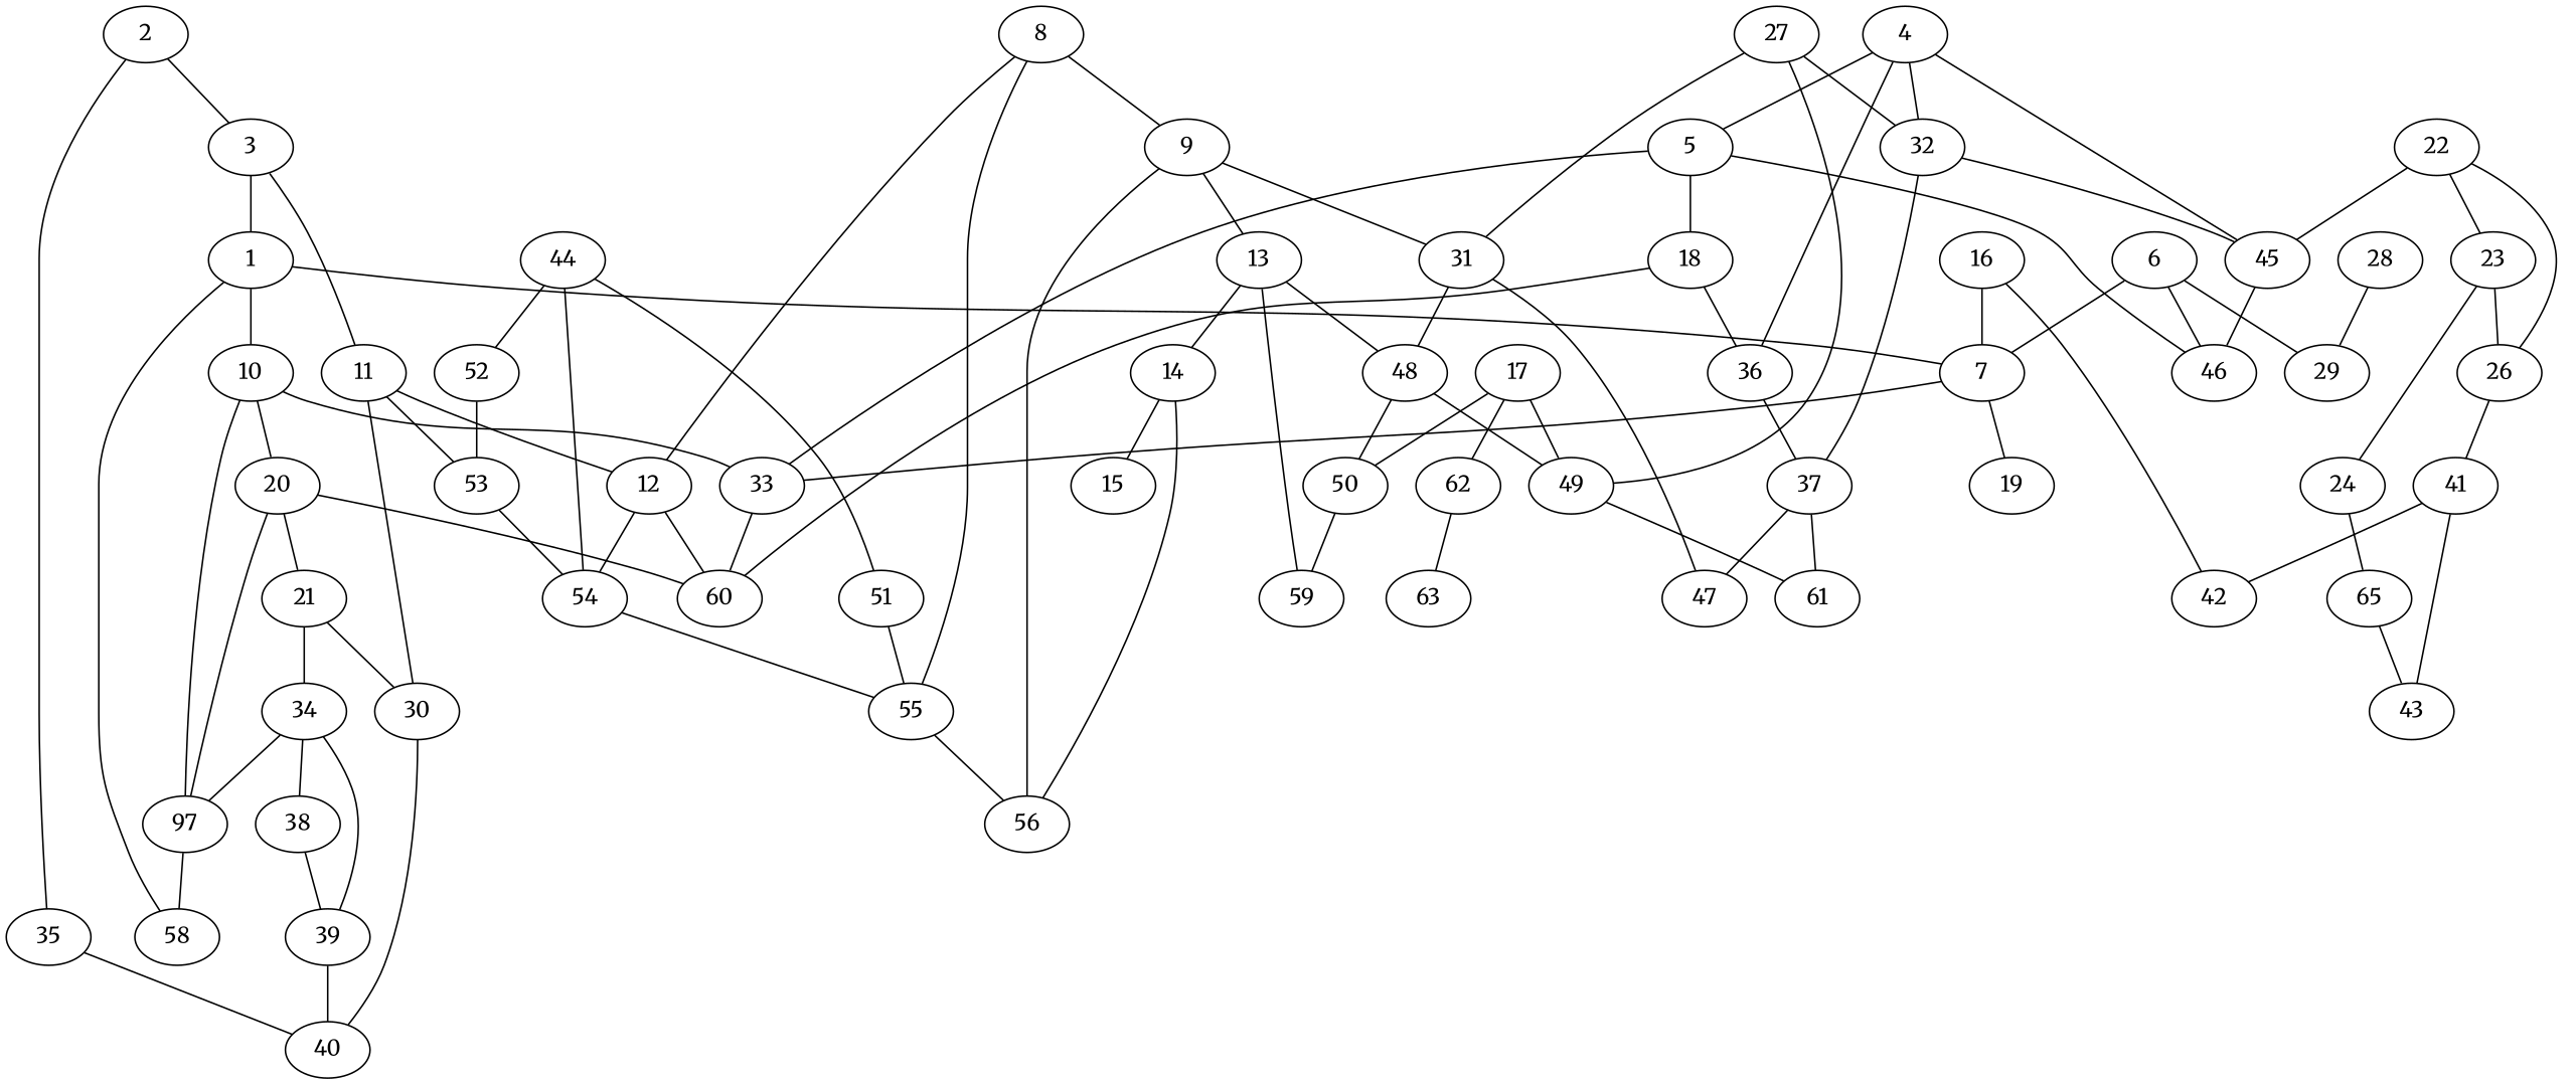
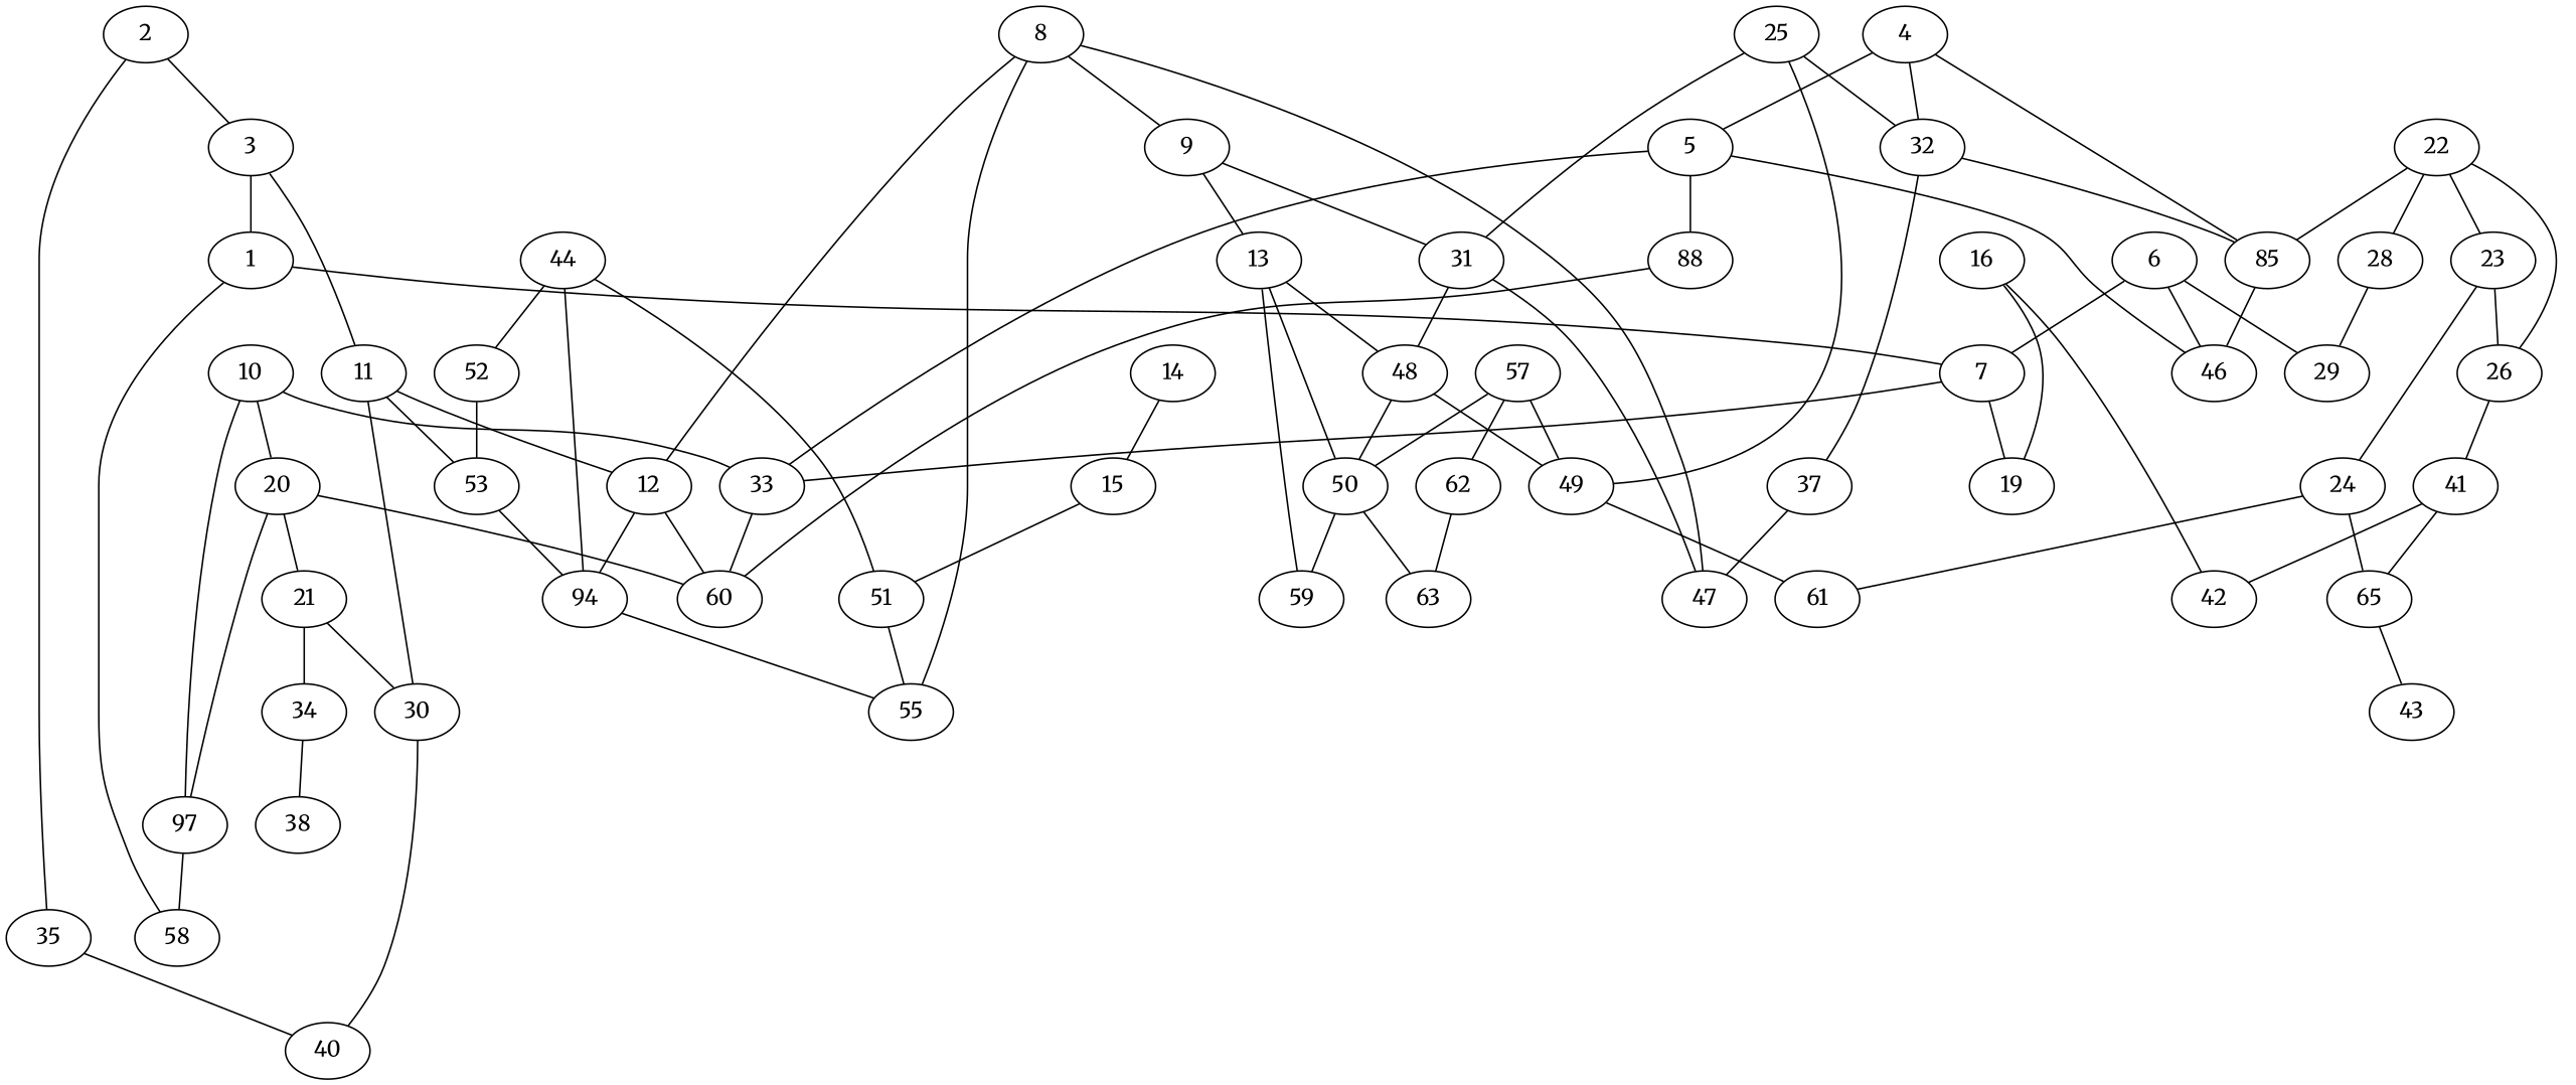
  graph {
    fontname=Merriweather
    node [fontname=Merriweather]
    edge [fontname=Merriweather]
    1
    7
    10
    58
    33
    19
    20
    n8 [label=97]
    60
    21
    2
    3
    35
    11
    40
    12
    30
    53
-   54
+   54 [label=94]
    4
    5
    32
-   36
-   45
-   18
+   45 [label=85]
+   18 [label=88]
    46
    37
    47
    6
    29
    8
    9
    55
    13
    31
-   56
    14
    48
    59
    15
    49
    50
    34
    51
    61
    63
    16
    42
-   17
+   17 [label=57]
    62
    38
-   39
    22
    23
    26
    28
    24
    41
    n59 [label=65]
    43
-   27
+   27 [label=25]
    44
    52
    1 -- 7
-   1 -- 10
    1 -- 58
    7 -- 33
    7 -- 19
    10 -- 33
    10 -- 20
    10 -- n8
    33 -- 60
    20 -- n8
    20 -- 60
    20 -- 21
    n8 -- 58
    21 -- 30
    21 -- 34
    2 -- 3
    2 -- 35
    3 -- 1
    3 -- 11
    35 -- 40
    11 -- 12
    11 -- 30
    11 -- 53
    12 -- 60
    12 -- 54
    30 -- 40
    53 -- 54
    54 -- 55
    4 -- 5
    4 -- 32
-   4 -- 36
    4 -- 45
    5 -- 33
    5 -- 18
    5 -- 46
    32 -- 45
    32 -- 37
-   36 -- 37
    45 -- 46
    18 -- 60
-   18 -- 36
    37 -- 47
    6 -- 7
    6 -- 46
    6 -- 29
    8 -- 12
+   8 -- 47
    8 -- 9
    8 -- 55
    9 -- 13
    9 -- 31
-   9 -- 56
-   55 -- 56
-   13 -- 14
+   13 -- 50
    13 -- 48
    13 -- 59
    31 -- 47
    31 -- 48
-   14 -- 56
    14 -- 15
    48 -- 49
    48 -- 50
+   15 -- 51
    49 -- 61
    50 -- 59
-   34 -- n8
+   50 -- 63
    34 -- 38
-   34 -- 39
    51 -- 55
-   16 -- 7
+   16 -- 19
    16 -- 42
    17 -- 49
    17 -- 50
    17 -- 62
    62 -- 63
-   38 -- 39
-   39 -- 40
    22 -- 45
    22 -- 23
    22 -- 26
+   22 -- 28
    23 -- 26
    23 -- 24
    26 -- 41
    28 -- 29
-   37 -- 61
+   24 -- 61
    24 -- n59
    41 -- 42
-   41 -- 43
+   41 -- n59
    n59 -- 43
    27 -- 32
    27 -- 31
    27 -- 49
    44 -- 54
    44 -- 51
    44 -- 52
    52 -- 53
  }
